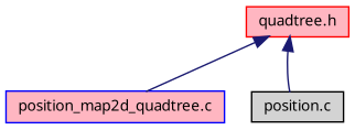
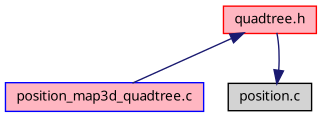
  digraph {
    node [fillcolor=lightpink fontname="FreeSans.ttf" fontsize=10 shape=record style=filled]
    edge [color=midnightblue dir=back fontname="FreeSans.ttf" fontsize=10 labelfontname="FreeSans.ttf" labelfontsize=10 style=solid]
    n1 [color=red fontcolor=black height=0.2 label="quadtree.h" width=0.4]
-   n2 [color=blue height=0.2 label="position_map2d_quadtree.c" width=0.4]
+   n2 [color=blue height=0.2 label="position_map3d_quadtree.c" width=0.4]
    n3 [color=black fillcolor=lightgrey height=0.2 label="position.c" width=0.4]
    n1 -> n2
-   n1 -> n3
+   n3 -> n1
  }
